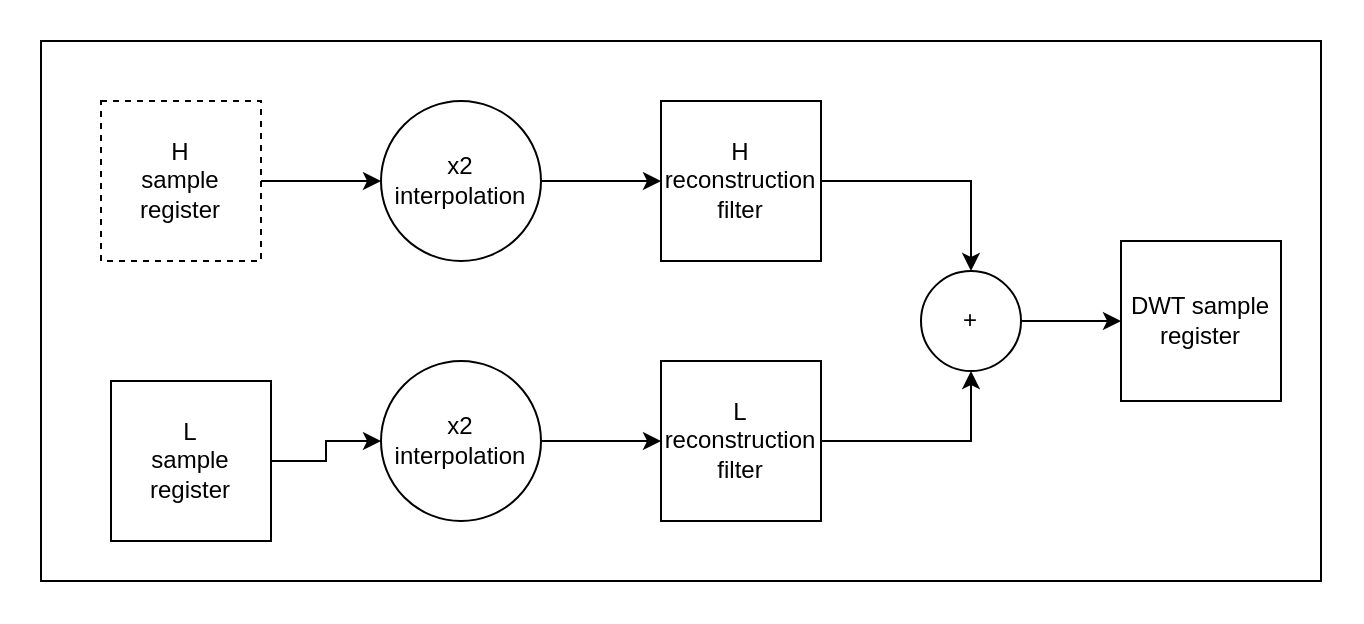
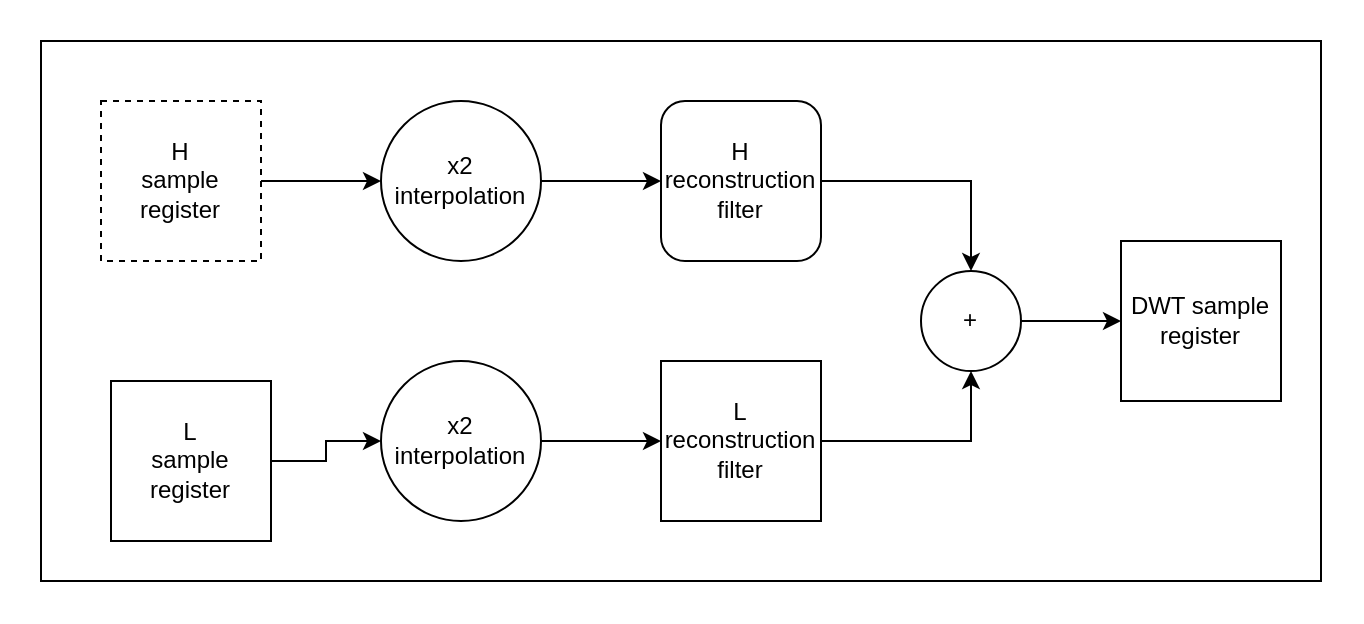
  <mxCell id="0" />
  <mxCell id="1" parent="0" />
  <mxCell id="2" value="" style="rounded=0;whiteSpace=wrap;html=1;" vertex="1" parent="1"><mxGeometry x="20" y="20" width="640" height="270" as="geometry" /></mxCell>
  <mxCell id="3" value="" style="edgeStyle=orthogonalEdgeStyle;rounded=0;orthogonalLoop=1;jettySize=auto;html=1;" edge="1" parent="1" source="4" target="8"><mxGeometry relative="1" as="geometry" /></mxCell>
  <mxCell id="4" value="H&lt;br&gt;sample register" style="whiteSpace=wrap;html=1;aspect=fixed;dashed=1;" vertex="1" parent="1"><mxGeometry x="50" y="50" width="80" height="80" as="geometry" /></mxCell>
  <mxCell id="5" value="" style="edgeStyle=orthogonalEdgeStyle;rounded=0;orthogonalLoop=1;jettySize=auto;html=1;" edge="1" parent="1" source="6" target="10"><mxGeometry relative="1" as="geometry" /></mxCell>
  <mxCell id="6" value="L&lt;br&gt;sample register" style="whiteSpace=wrap;html=1;aspect=fixed;" vertex="1" parent="1"><mxGeometry x="55" y="190" width="80" height="80" as="geometry" /></mxCell>
  <mxCell id="7" value="" style="edgeStyle=orthogonalEdgeStyle;rounded=0;orthogonalLoop=1;jettySize=auto;html=1;" edge="1" parent="1" source="8" target="12"><mxGeometry relative="1" as="geometry" /></mxCell>
  <mxCell id="8" value="x2&lt;br&gt;interpolation" style="ellipse;whiteSpace=wrap;html=1;aspect=fixed;" vertex="1" parent="1"><mxGeometry x="190" y="50" width="80" height="80" as="geometry" /></mxCell>
  <mxCell id="9" value="" style="edgeStyle=orthogonalEdgeStyle;rounded=0;orthogonalLoop=1;jettySize=auto;html=1;" edge="1" parent="1" source="10" target="14"><mxGeometry relative="1" as="geometry" /></mxCell>
  <mxCell id="10" value="x2&lt;br&gt;interpolation" style="ellipse;whiteSpace=wrap;html=1;aspect=fixed;" vertex="1" parent="1"><mxGeometry x="190" y="180" width="80" height="80" as="geometry" /></mxCell>
  <mxCell id="11" style="edgeStyle=orthogonalEdgeStyle;rounded=0;orthogonalLoop=1;jettySize=auto;html=1;exitX=1;exitY=0.5;exitDx=0;exitDy=0;entryX=0.5;entryY=0;entryDx=0;entryDy=0;" edge="1" parent="1" source="12" target="16"><mxGeometry relative="1" as="geometry" /></mxCell>
- <mxCell id="12" value="H&lt;br&gt;reconstruction filter" style="whiteSpace=wrap;html=1;aspect=fixed;" vertex="1" parent="1"><mxGeometry x="330" y="50" width="80" height="80" as="geometry" /></mxCell>
+ <mxCell id="12" value="H&lt;br&gt;reconstruction filter" style="whiteSpace=wrap;html=1;aspect=fixed;rounded=1;" vertex="1" parent="1"><mxGeometry x="330" y="50" width="80" height="80" as="geometry" /></mxCell>
  <mxCell id="13" style="edgeStyle=orthogonalEdgeStyle;rounded=0;orthogonalLoop=1;jettySize=auto;html=1;exitX=1;exitY=0.5;exitDx=0;exitDy=0;entryX=0.5;entryY=1;entryDx=0;entryDy=0;" edge="1" parent="1" source="14" target="16"><mxGeometry relative="1" as="geometry" /></mxCell>
  <mxCell id="14" value="L&lt;br&gt;reconstruction filter" style="whiteSpace=wrap;html=1;aspect=fixed;" vertex="1" parent="1"><mxGeometry x="330" y="180" width="80" height="80" as="geometry" /></mxCell>
  <mxCell id="15" style="edgeStyle=orthogonalEdgeStyle;rounded=0;orthogonalLoop=1;jettySize=auto;html=1;exitX=1;exitY=0.5;exitDx=0;exitDy=0;entryX=0;entryY=0.5;entryDx=0;entryDy=0;" edge="1" parent="1" source="16" target="17"><mxGeometry relative="1" as="geometry" /></mxCell>
  <mxCell id="16" value="+" style="ellipse;whiteSpace=wrap;html=1;aspect=fixed;" vertex="1" parent="1"><mxGeometry x="460" y="135" width="50" height="50" as="geometry" /></mxCell>
  <mxCell id="17" value="DWT sample register" style="whiteSpace=wrap;html=1;aspect=fixed;" vertex="1" parent="1"><mxGeometry x="560" y="120" width="80" height="80" as="geometry" /></mxCell>
